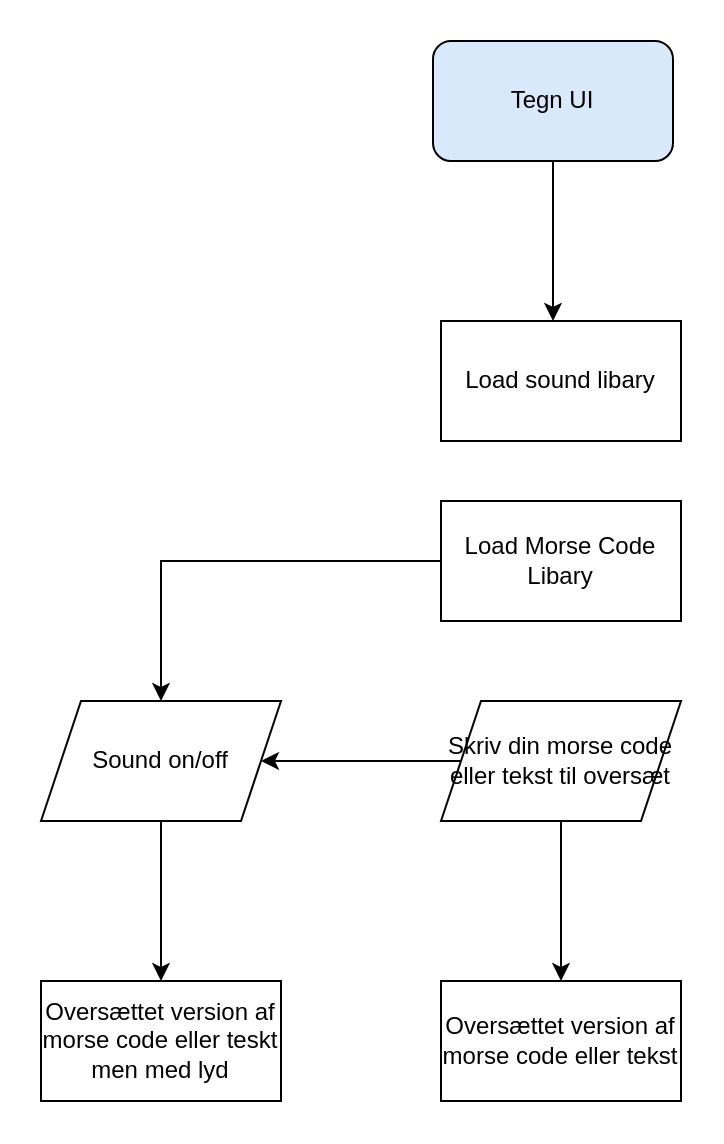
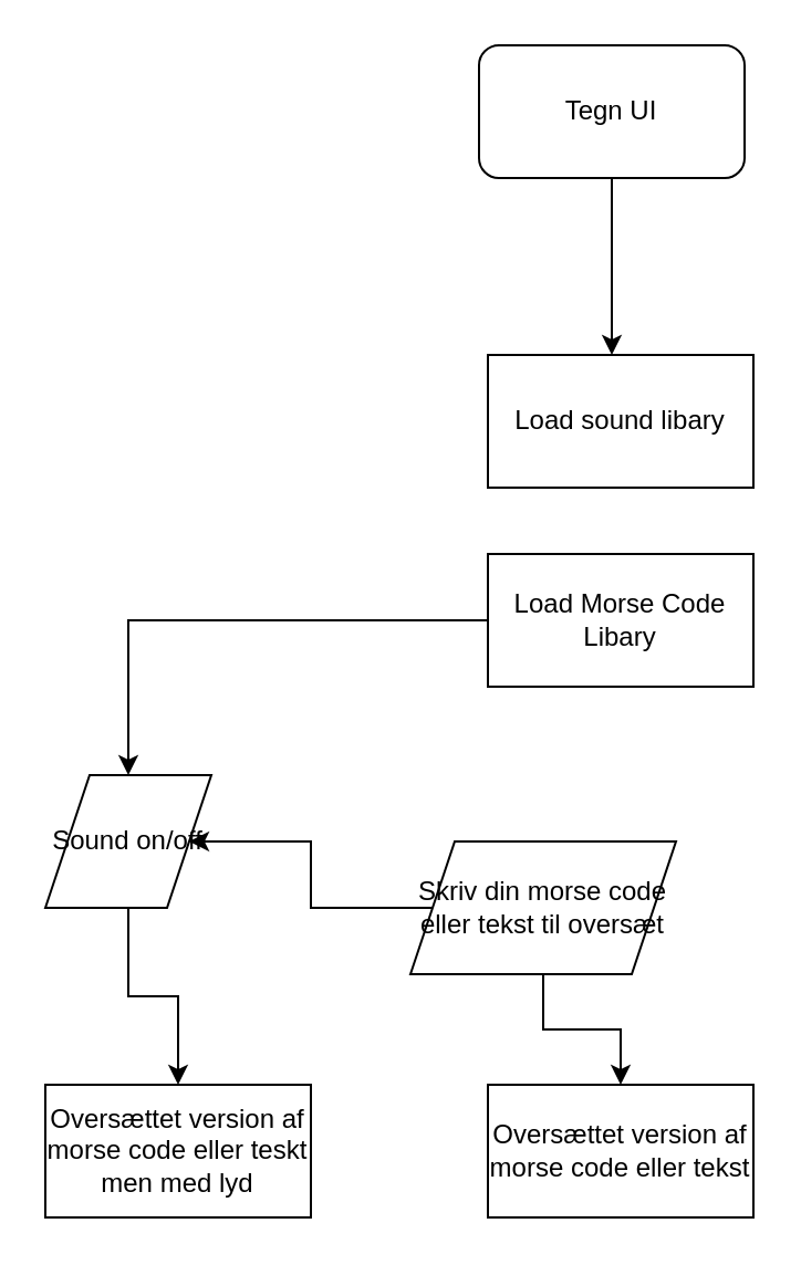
  <mxCell id="0" />
  <mxCell id="1" parent="0" />
  <mxCell id="2" value="" style="edgeStyle=orthogonalEdgeStyle;rounded=0;orthogonalLoop=1;jettySize=auto;html=1;" parent="1" source="3" edge="1"><mxGeometry relative="1" as="geometry"><mxPoint x="276" y="160" as="targetPoint" /></mxGeometry></mxCell>
- <mxCell id="3" value="Tegn UI" style="rounded=1;whiteSpace=wrap;html=1;fillColor=#dae8fc;" parent="1" vertex="1"><mxGeometry x="216" y="20" width="120" height="60" as="geometry" /></mxCell>
+ <mxCell id="3" value="Tegn UI" style="rounded=1;whiteSpace=wrap;html=1;" parent="1" vertex="1"><mxGeometry x="216" y="20" width="120" height="60" as="geometry" /></mxCell>
  <mxCell id="4" value="Load sound libary" style="rounded=0;whiteSpace=wrap;html=1;" parent="1" vertex="1"><mxGeometry x="220" y="160" width="120" height="60" as="geometry" /></mxCell>
  <mxCell id="5" value="" style="edgeStyle=orthogonalEdgeStyle;rounded=0;orthogonalLoop=1;jettySize=auto;html=1;" edge="1" parent="1" source="7" target="10"><mxGeometry relative="1" as="geometry" /></mxCell>
  <mxCell id="6" value="" style="edgeStyle=orthogonalEdgeStyle;rounded=0;orthogonalLoop=1;jettySize=auto;html=1;" edge="1" parent="1" source="7" target="12"><mxGeometry relative="1" as="geometry" /></mxCell>
- <mxCell id="7" value="Skriv din morse code eller tekst til oversæt" style="shape=parallelogram;perimeter=parallelogramPerimeter;whiteSpace=wrap;html=1;fixedSize=1;rounded=0;" parent="1" vertex="1"><mxGeometry x="220" y="350" width="120" height="60" as="geometry" /></mxCell>
+ <mxCell id="7" value="Skriv din morse code eller tekst til oversæt" style="shape=parallelogram;perimeter=parallelogramPerimeter;whiteSpace=wrap;html=1;fixedSize=1;rounded=0;" parent="1" vertex="1"><mxGeometry x="185" y="380" width="120" height="60" as="geometry" /></mxCell>
  <mxCell id="8" value="" style="edgeStyle=orthogonalEdgeStyle;rounded=0;orthogonalLoop=1;jettySize=auto;html=1;" edge="1" parent="1" source="9" target="12"><mxGeometry relative="1" as="geometry" /></mxCell>
  <mxCell id="9" value="Load Morse Code Libary" style="rounded=0;whiteSpace=wrap;html=1;" vertex="1" parent="1"><mxGeometry x="220" y="250" width="120" height="60" as="geometry" /></mxCell>
  <mxCell id="10" value="Oversættet version af morse code eller tekst" style="whiteSpace=wrap;html=1;rounded=0;" vertex="1" parent="1"><mxGeometry x="220" y="490" width="120" height="60" as="geometry" /></mxCell>
  <mxCell id="11" value="" style="edgeStyle=orthogonalEdgeStyle;rounded=0;orthogonalLoop=1;jettySize=auto;html=1;" edge="1" parent="1" source="12" target="13"><mxGeometry relative="1" as="geometry" /></mxCell>
- <mxCell id="12" value="Sound on/off" style="shape=parallelogram;perimeter=parallelogramPerimeter;whiteSpace=wrap;html=1;fixedSize=1;rounded=0;" vertex="1" parent="1"><mxGeometry x="20" y="350" width="120" height="60" as="geometry" /></mxCell>
+ <mxCell id="12" value="Sound on/off" style="shape=parallelogram;perimeter=parallelogramPerimeter;whiteSpace=wrap;html=1;fixedSize=1;rounded=0;" vertex="1" parent="1"><mxGeometry x="20" y="350" width="75" height="60" as="geometry" /></mxCell>
  <mxCell id="13" value="Oversættet version af morse code eller teskt men med lyd" style="whiteSpace=wrap;html=1;rounded=0;" vertex="1" parent="1"><mxGeometry x="20" y="490" width="120" height="60" as="geometry" /></mxCell>
